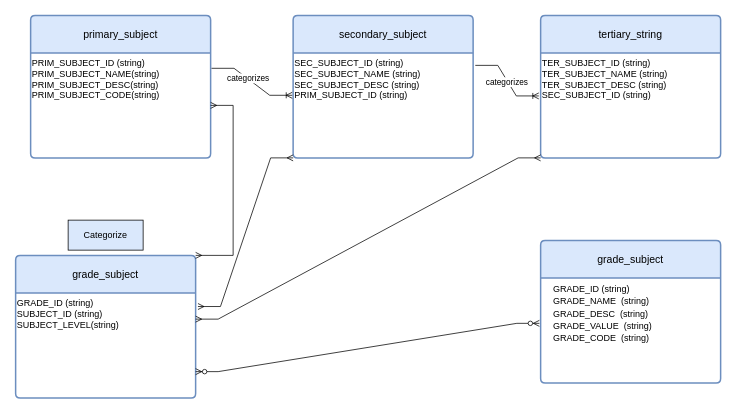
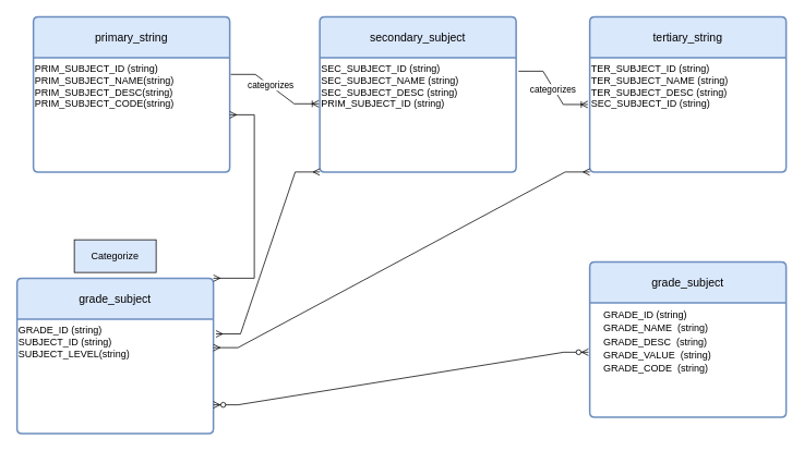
  <mxCell id="0" />
  <mxCell id="1" parent="0" />
- <mxCell id="2" value="primary_subject" style="swimlane;childLayout=stackLayout;horizontal=1;startSize=50;horizontalStack=0;rounded=1;fontSize=14;fontStyle=0;strokeWidth=2;resizeParent=0;resizeLast=1;shadow=0;dashed=0;align=center;arcSize=4;whiteSpace=wrap;html=1;fillColor=#dae8fc;strokeColor=#6c8ebf;" vertex="1" parent="1"><mxGeometry x="40" y="20" width="240" height="190" as="geometry" /></mxCell>
+ <mxCell id="2" value="primary_string" style="swimlane;childLayout=stackLayout;horizontal=1;startSize=50;horizontalStack=0;rounded=1;fontSize=14;fontStyle=0;strokeWidth=2;resizeParent=0;resizeLast=1;shadow=0;dashed=0;align=center;arcSize=4;whiteSpace=wrap;html=1;fillColor=#dae8fc;strokeColor=#6c8ebf;" vertex="1" parent="1"><mxGeometry x="40" y="20" width="240" height="190" as="geometry" /></mxCell>
  <mxCell id="3" value="PRIM_SUBJECT_ID (string)&lt;br&gt;PRIM_SUBJECT_NAME(string)&lt;br&gt;PRIM_SUBJECT_DESC(string)&lt;br&gt;PRIM_SUBJECT_CODE(string)" style="text;whiteSpace=wrap;html=1;" vertex="1" parent="2"><mxGeometry y="50" width="240" height="140" as="geometry" /></mxCell>
  <mxCell id="4" value="secondary_subject" style="swimlane;childLayout=stackLayout;horizontal=1;startSize=50;horizontalStack=0;rounded=1;fontSize=14;fontStyle=0;strokeWidth=2;resizeParent=0;resizeLast=1;shadow=0;dashed=0;align=center;arcSize=4;whiteSpace=wrap;html=1;fillColor=#dae8fc;strokeColor=#6c8ebf;" vertex="1" parent="1"><mxGeometry x="390" y="20" width="240" height="190" as="geometry" /></mxCell>
  <mxCell id="5" value="SEC_SUBJECT_ID (string)&lt;br&gt;SEC_SUBJECT_NAME (string)&lt;br&gt;SEC_SUBJECT_DESC (string)&lt;br&gt;PRIM_SUBJECT_ID (string)" style="text;whiteSpace=wrap;html=1;" vertex="1" parent="4"><mxGeometry y="50" width="240" height="140" as="geometry" /></mxCell>
  <mxCell id="6" value="tertiary_string" style="swimlane;childLayout=stackLayout;horizontal=1;startSize=50;horizontalStack=0;rounded=1;fontSize=14;fontStyle=0;strokeWidth=2;resizeParent=0;resizeLast=1;shadow=0;dashed=0;align=center;arcSize=4;whiteSpace=wrap;html=1;fillColor=#dae8fc;strokeColor=#6c8ebf;" vertex="1" parent="1"><mxGeometry x="720" y="20" width="240" height="190" as="geometry" /></mxCell>
  <mxCell id="7" value="TER_SUBJECT_ID (string)&lt;br&gt;TER_SUBJECT_NAME (string)&lt;br&gt;TER_SUBJECT_DESC (string)&lt;br&gt;SEC_SUBJECT_ID (string)" style="text;whiteSpace=wrap;html=1;" vertex="1" parent="6"><mxGeometry y="50" width="240" height="140" as="geometry" /></mxCell>
  <mxCell id="8" value="" style="edgeStyle=entityRelationEdgeStyle;fontSize=12;html=1;endArrow=ERoneToMany;rounded=0;entryX=-0.005;entryY=0.404;entryDx=0;entryDy=0;exitX=1.005;exitY=0.147;exitDx=0;exitDy=0;exitPerimeter=0;entryPerimeter=0;" edge="1" parent="1" source="3" target="5"><mxGeometry width="100" height="100" relative="1" as="geometry"><mxPoint x="300" y="160" as="sourcePoint" /><mxPoint x="400" y="60" as="targetPoint" /></mxGeometry></mxCell>
  <mxCell id="9" value="categorizes" style="edgeLabel;html=1;align=center;verticalAlign=middle;resizable=0;points=[];" vertex="1" connectable="0" parent="8"><mxGeometry x="-0.134" y="1" relative="1" as="geometry"><mxPoint as="offset" /></mxGeometry></mxCell>
  <mxCell id="10" value="" style="edgeStyle=entityRelationEdgeStyle;fontSize=12;html=1;endArrow=ERoneToMany;rounded=0;exitX=1.012;exitY=0.119;exitDx=0;exitDy=0;exitPerimeter=0;entryX=-0.01;entryY=0.41;entryDx=0;entryDy=0;entryPerimeter=0;" edge="1" parent="1" source="5" target="7"><mxGeometry width="100" height="100" relative="1" as="geometry"><mxPoint x="130" y="520" as="sourcePoint" /><mxPoint x="710" y="130" as="targetPoint" /><Array as="points"><mxPoint x="350" y="500" /><mxPoint x="590" y="350" /></Array></mxGeometry></mxCell>
  <mxCell id="11" value="categorizes" style="edgeLabel;html=1;align=center;verticalAlign=middle;resizable=0;points=[];" vertex="1" connectable="0" parent="10"><mxGeometry x="0.031" y="-1" relative="1" as="geometry"><mxPoint as="offset" /></mxGeometry></mxCell>
  <mxCell id="12" value="grade_subject" style="swimlane;childLayout=stackLayout;horizontal=1;startSize=50;horizontalStack=0;rounded=1;fontSize=14;fontStyle=0;strokeWidth=2;resizeParent=0;resizeLast=1;shadow=0;dashed=0;align=center;arcSize=4;whiteSpace=wrap;html=1;fillColor=#dae8fc;strokeColor=#6c8ebf;" vertex="1" parent="1"><mxGeometry x="20" y="340" width="240" height="190" as="geometry" /></mxCell>
  <mxCell id="13" value="GRADE_ID (string)&lt;br&gt;SUBJECT_ID (string)&lt;br&gt;SUBJECT_LEVEL(string)" style="text;whiteSpace=wrap;html=1;" vertex="1" parent="12"><mxGeometry y="50" width="240" height="140" as="geometry" /></mxCell>
  <mxCell id="14" value="grade_subject" style="swimlane;childLayout=stackLayout;horizontal=1;startSize=50;horizontalStack=0;rounded=1;fontSize=14;fontStyle=0;strokeWidth=2;resizeParent=0;resizeLast=1;shadow=0;dashed=0;align=center;arcSize=4;whiteSpace=wrap;html=1;fillColor=#dae8fc;strokeColor=#6c8ebf;" vertex="1" parent="1"><mxGeometry x="720" y="320" width="240" height="190" as="geometry" /></mxCell>
  <mxCell id="15" value="&lt;b&gt;&lt;/b&gt;&lt;table style=&quot;border-left-style: none; border-top-style: none; border-right-style: none; border-bottom-style: none; border-collapse: collapse;&quot;&gt;&lt;tbody&gt;&lt;tr&gt;&lt;td style=&quot;border-left-style: none; border-top-style: none; border-right-style: none; border-bottom-style: none; padding-left: 15px;&quot;&gt;GRADE_ID (string)&lt;/td&gt;&lt;td style=&quot;border-left-style: none; border-top-style: none; border-right-style: none; border-bottom-style: none; padding-left: 15px;&quot;&gt;&lt;br&gt;&lt;/td&gt;&lt;/tr&gt;&lt;tr&gt;&lt;td style=&quot;border-left-style: none; border-top-style: none; border-right-style: none; border-bottom-style: none; padding-left: 15px;&quot;&gt;GRADE_NAME&amp;nbsp;&amp;nbsp;(string)&lt;/td&gt;&lt;td style=&quot;border-left-style: none; border-top-style: none; border-right-style: none; border-bottom-style: none; padding-left: 15px;&quot;&gt;&lt;br&gt;&lt;/td&gt;&lt;/tr&gt;&lt;tr&gt;&lt;td style=&quot;border-left-style: none; border-top-style: none; border-right-style: none; border-bottom-style: none; padding-left: 15px;&quot;&gt;GRADE_DESC&amp;nbsp;&amp;nbsp;(string)&lt;/td&gt;&lt;td style=&quot;border-left-style: none; border-top-style: none; border-right-style: none; border-bottom-style: none; padding-left: 15px;&quot;&gt;&lt;br&gt;&lt;/td&gt;&lt;/tr&gt;&lt;tr&gt;&lt;td style=&quot;border-left-style: none; border-top-style: none; border-right-style: none; border-bottom-style: none; padding-left: 15px;&quot;&gt;GRADE_VALUE&amp;nbsp;&amp;nbsp;(string)&lt;/td&gt;&lt;td style=&quot;border-left-style: none; border-top-style: none; border-right-style: none; border-bottom-style: none; padding-left: 15px;&quot;&gt;&lt;br&gt;&lt;/td&gt;&lt;/tr&gt;&lt;tr&gt;&lt;td style=&quot;border-left-style: none; border-top-style: none; border-right-style: none; border-bottom-style: none; padding-left: 15px;&quot;&gt;GRADE_CODE&amp;nbsp;&amp;nbsp;(string)&lt;/td&gt;&lt;td style=&quot;border-left-style: none; border-top-style: none; border-right-style: none; border-bottom-style: none; padding-left: 15px;&quot;&gt;&lt;font color=&quot;#717171&quot;&gt;&lt;/font&gt;&lt;/td&gt;&lt;/tr&gt;&lt;/tbody&gt;&lt;/table&gt;" style="text;whiteSpace=wrap;html=1;" vertex="1" parent="14"><mxGeometry y="50" width="240" height="140" as="geometry" /></mxCell>
  <mxCell id="16" value="" style="edgeStyle=entityRelationEdgeStyle;fontSize=12;html=1;endArrow=ERzeroToMany;endFill=1;startArrow=ERzeroToMany;rounded=0;entryX=-0.007;entryY=0.433;entryDx=0;entryDy=0;entryPerimeter=0;exitX=1;exitY=0.75;exitDx=0;exitDy=0;" edge="1" parent="1" source="13" target="15"><mxGeometry width="100" height="100" relative="1" as="geometry"><mxPoint x="540" y="462.58" as="sourcePoint" /><mxPoint x="709.2" y="440" as="targetPoint" /></mxGeometry></mxCell>
  <mxCell id="17" value="" style="edgeStyle=entityRelationEdgeStyle;fontSize=12;html=1;endArrow=ERmany;startArrow=ERmany;rounded=0;exitX=1.013;exitY=0.13;exitDx=0;exitDy=0;entryX=0;entryY=1;entryDx=0;entryDy=0;exitPerimeter=0;" edge="1" parent="1" source="13" target="5"><mxGeometry width="100" height="100" relative="1" as="geometry"><mxPoint x="270" y="407.5" as="sourcePoint" /><mxPoint x="400" y="220" as="targetPoint" /></mxGeometry></mxCell>
  <mxCell id="18" value="" style="edgeStyle=entityRelationEdgeStyle;fontSize=12;html=1;endArrow=ERmany;startArrow=ERmany;rounded=0;exitX=1;exitY=0.25;exitDx=0;exitDy=0;entryX=0;entryY=1;entryDx=0;entryDy=0;" edge="1" parent="1" source="13" target="7"><mxGeometry width="100" height="100" relative="1" as="geometry"><mxPoint x="460" y="320" as="sourcePoint" /><mxPoint x="560" y="220" as="targetPoint" /></mxGeometry></mxCell>
  <mxCell id="19" value="" style="edgeStyle=entityRelationEdgeStyle;fontSize=12;html=1;endArrow=ERmany;startArrow=ERmany;rounded=0;exitX=1;exitY=0;exitDx=0;exitDy=0;" edge="1" parent="1" source="12" target="3"><mxGeometry width="100" height="100" relative="1" as="geometry"><mxPoint x="270" y="300" as="sourcePoint" /><mxPoint x="280" y="230" as="targetPoint" /><Array as="points"><mxPoint x="280" y="350" /><mxPoint x="320" y="210" /><mxPoint x="320" y="243" /><mxPoint x="280" y="260" /></Array></mxGeometry></mxCell>
  <mxCell id="20" value="Text" style="text;html=1;align=center;verticalAlign=middle;resizable=0;points=[];autosize=1;strokeColor=none;fillColor=none;" vertex="1" parent="1"><mxGeometry x="105" y="298" width="50" height="30" as="geometry" /></mxCell>
  <mxCell id="21" value="Categorize" style="whiteSpace=wrap;html=1;align=center;fillColor=#dae8fc;" vertex="1" parent="1"><mxGeometry x="90" y="293" width="100" height="40" as="geometry" /></mxCell>
